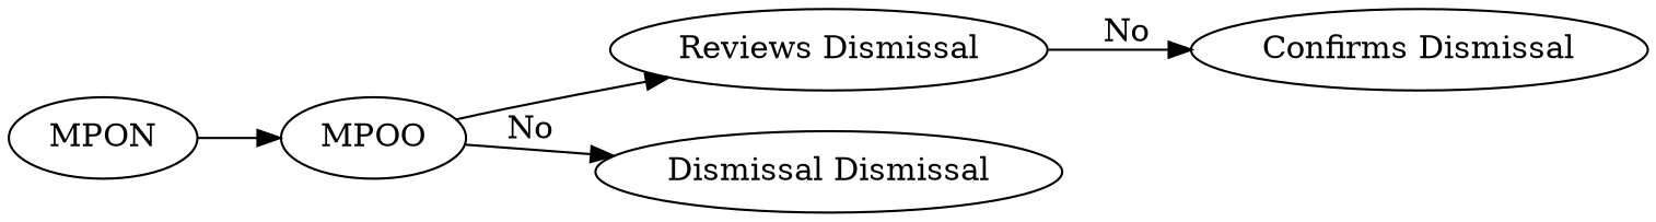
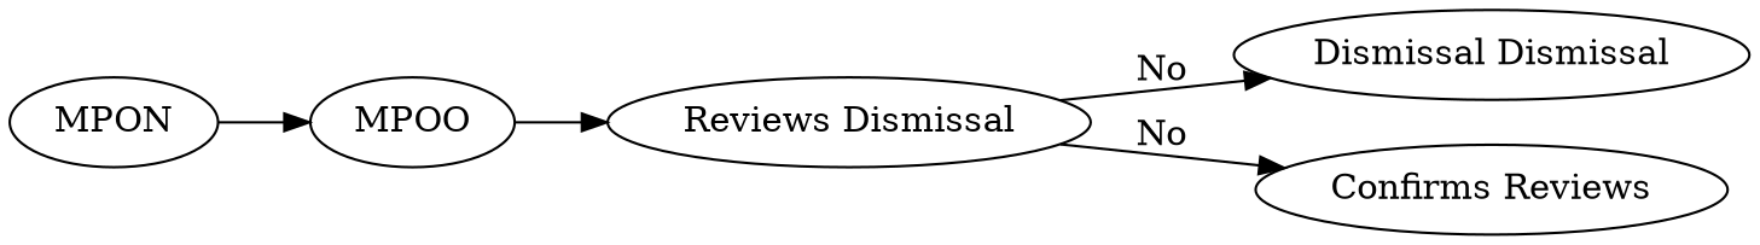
  digraph {
    rankdir=LR
    MPON
    MPOO
    "Reviews Dismissal"
    n4 [label="Dismissal Dismissal"]
-   "Confirms Dismissal"
+   "Confirms Dismissal" [label="Confirms Reviews"]
    MPON -> MPOO
    MPOO -> "Reviews Dismissal"
-   MPOO -> n4 [label=No]
+   "Reviews Dismissal" -> n4 [label=No]
    "Reviews Dismissal" -> "Confirms Dismissal" [label=No]
  }
